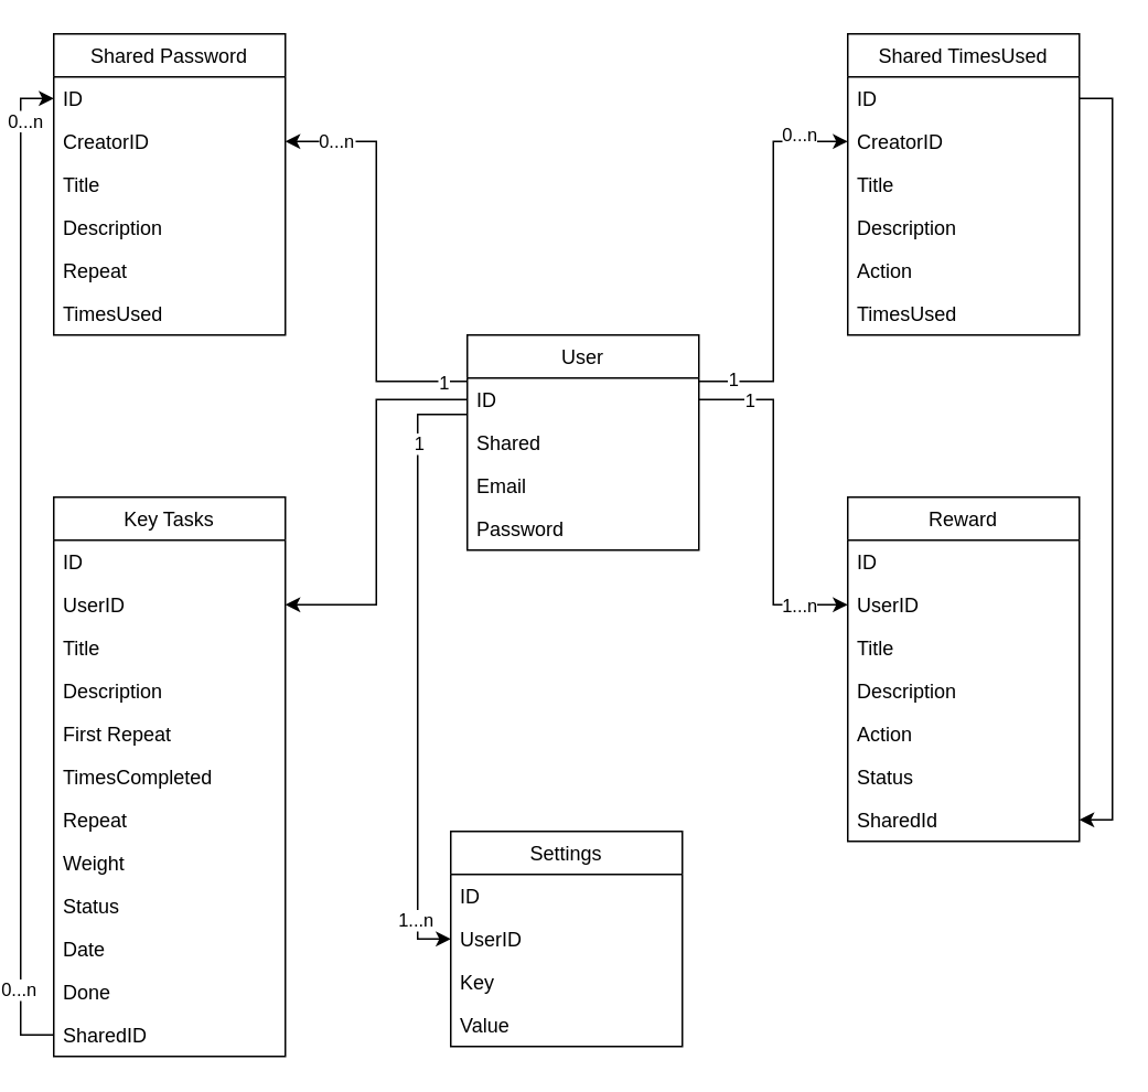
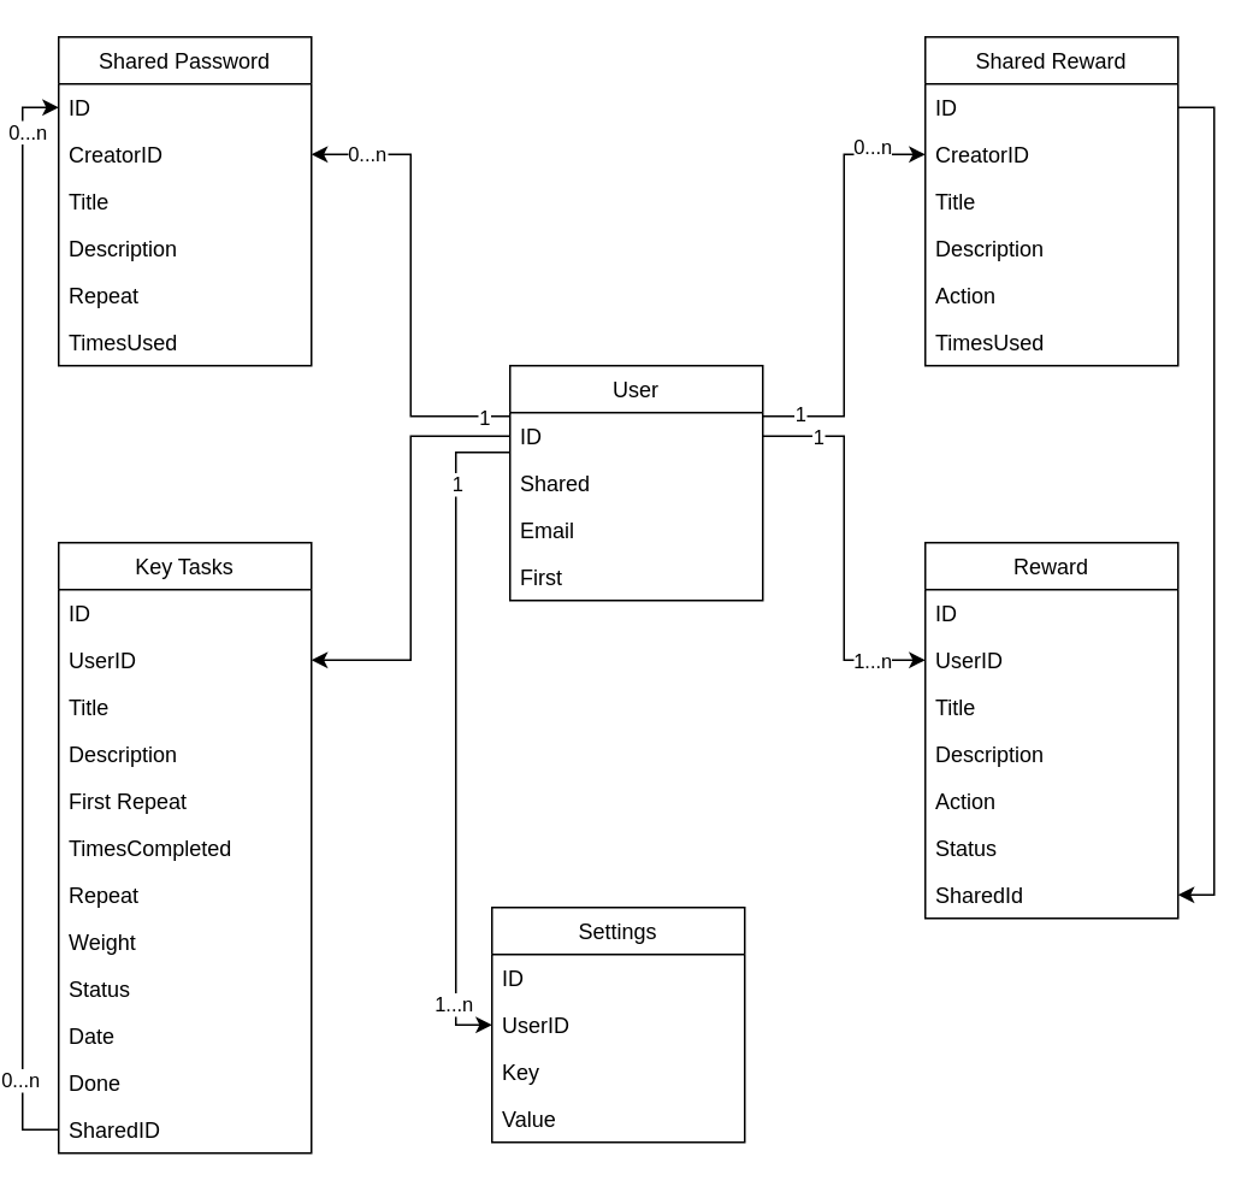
  <mxCell id="0" />
  <mxCell id="1" parent="0" />
  <mxCell id="2" value="User" style="swimlane;fontStyle=0;childLayout=stackLayout;horizontal=1;startSize=26;fillColor=none;horizontalStack=0;resizeParent=1;resizeParentMax=0;resizeLast=0;collapsible=1;marginBottom=0;" vertex="1" parent="1"><mxGeometry x="270" y="202" width="140" height="130" as="geometry"><mxRectangle x="360" y="240" width="60" height="26" as="alternateBounds" /></mxGeometry></mxCell>
  <mxCell id="3" value="ID" style="text;strokeColor=none;fillColor=none;align=left;verticalAlign=top;spacingLeft=4;spacingRight=4;overflow=hidden;rotatable=0;points=[[0,0.5],[1,0.5]];portConstraint=eastwest;" vertex="1" parent="2"><mxGeometry y="26" width="140" height="26" as="geometry" /></mxCell>
  <mxCell id="4" value="Shared" style="text;strokeColor=none;fillColor=none;align=left;verticalAlign=top;spacingLeft=4;spacingRight=4;overflow=hidden;rotatable=0;points=[[0,0.5],[1,0.5]];portConstraint=eastwest;" vertex="1" parent="2"><mxGeometry y="52" width="140" height="26" as="geometry" /></mxCell>
  <mxCell id="5" value="Email&#10;" style="text;strokeColor=none;fillColor=none;align=left;verticalAlign=top;spacingLeft=4;spacingRight=4;overflow=hidden;rotatable=0;points=[[0,0.5],[1,0.5]];portConstraint=eastwest;" vertex="1" parent="2"><mxGeometry y="78" width="140" height="26" as="geometry" /></mxCell>
- <mxCell id="6" value="Password" style="text;strokeColor=none;fillColor=none;align=left;verticalAlign=top;spacingLeft=4;spacingRight=4;overflow=hidden;rotatable=0;points=[[0,0.5],[1,0.5]];portConstraint=eastwest;" vertex="1" parent="2"><mxGeometry y="104" width="140" height="26" as="geometry" /></mxCell>
+ <mxCell id="6" value="First" style="text;strokeColor=none;fillColor=none;align=left;verticalAlign=top;spacingLeft=4;spacingRight=4;overflow=hidden;rotatable=0;points=[[0,0.5],[1,0.5]];portConstraint=eastwest;" vertex="1" parent="2"><mxGeometry y="104" width="140" height="26" as="geometry" /></mxCell>
  <mxCell id="7" style="edgeStyle=orthogonalEdgeStyle;rounded=0;orthogonalLoop=1;jettySize=auto;html=1;exitX=1;exitY=0.5;exitDx=0;exitDy=0;" edge="1" parent="2" source="5" target="5"><mxGeometry relative="1" as="geometry" /></mxCell>
  <mxCell id="8" value="Key Tasks" style="swimlane;fontStyle=0;childLayout=stackLayout;horizontal=1;startSize=26;fillColor=none;horizontalStack=0;resizeParent=1;resizeParentMax=0;resizeLast=0;collapsible=1;marginBottom=0;" vertex="1" parent="1"><mxGeometry x="20" y="300" width="140" height="338" as="geometry" /></mxCell>
  <mxCell id="9" value="ID" style="text;strokeColor=none;fillColor=none;align=left;verticalAlign=top;spacingLeft=4;spacingRight=4;overflow=hidden;rotatable=0;points=[[0,0.5],[1,0.5]];portConstraint=eastwest;" vertex="1" parent="8"><mxGeometry y="26" width="140" height="26" as="geometry" /></mxCell>
  <mxCell id="10" value="UserID" style="text;strokeColor=none;fillColor=none;align=left;verticalAlign=top;spacingLeft=4;spacingRight=4;overflow=hidden;rotatable=0;points=[[0,0.5],[1,0.5]];portConstraint=eastwest;" vertex="1" parent="8"><mxGeometry y="52" width="140" height="26" as="geometry" /></mxCell>
  <mxCell id="11" value="Title&#10;" style="text;strokeColor=none;fillColor=none;align=left;verticalAlign=top;spacingLeft=4;spacingRight=4;overflow=hidden;rotatable=0;points=[[0,0.5],[1,0.5]];portConstraint=eastwest;" vertex="1" parent="8"><mxGeometry y="78" width="140" height="26" as="geometry" /></mxCell>
  <mxCell id="12" value="Description" style="text;strokeColor=none;fillColor=none;align=left;verticalAlign=top;spacingLeft=4;spacingRight=4;overflow=hidden;rotatable=0;points=[[0,0.5],[1,0.5]];portConstraint=eastwest;" vertex="1" parent="8"><mxGeometry y="104" width="140" height="26" as="geometry" /></mxCell>
  <mxCell id="13" value="First Repeat" style="text;strokeColor=none;fillColor=none;align=left;verticalAlign=top;spacingLeft=4;spacingRight=4;overflow=hidden;rotatable=0;points=[[0,0.5],[1,0.5]];portConstraint=eastwest;" vertex="1" parent="8"><mxGeometry y="130" width="140" height="26" as="geometry" /></mxCell>
  <mxCell id="14" value="TimesCompleted" style="text;strokeColor=none;fillColor=none;align=left;verticalAlign=top;spacingLeft=4;spacingRight=4;overflow=hidden;rotatable=0;points=[[0,0.5],[1,0.5]];portConstraint=eastwest;" vertex="1" parent="8"><mxGeometry y="156" width="140" height="26" as="geometry" /></mxCell>
  <mxCell id="15" value="Repeat" style="text;strokeColor=none;fillColor=none;align=left;verticalAlign=top;spacingLeft=4;spacingRight=4;overflow=hidden;rotatable=0;points=[[0,0.5],[1,0.5]];portConstraint=eastwest;" vertex="1" parent="8"><mxGeometry y="182" width="140" height="26" as="geometry" /></mxCell>
  <mxCell id="16" value="Weight" style="text;strokeColor=none;fillColor=none;align=left;verticalAlign=top;spacingLeft=4;spacingRight=4;overflow=hidden;rotatable=0;points=[[0,0.5],[1,0.5]];portConstraint=eastwest;" vertex="1" parent="8"><mxGeometry y="208" width="140" height="26" as="geometry" /></mxCell>
  <mxCell id="17" value="Status" style="text;strokeColor=none;fillColor=none;align=left;verticalAlign=top;spacingLeft=4;spacingRight=4;overflow=hidden;rotatable=0;points=[[0,0.5],[1,0.5]];portConstraint=eastwest;" vertex="1" parent="8"><mxGeometry y="234" width="140" height="26" as="geometry" /></mxCell>
  <mxCell id="18" value="Date" style="text;strokeColor=none;fillColor=none;align=left;verticalAlign=top;spacingLeft=4;spacingRight=4;overflow=hidden;rotatable=0;points=[[0,0.5],[1,0.5]];portConstraint=eastwest;" vertex="1" parent="8"><mxGeometry y="260" width="140" height="26" as="geometry" /></mxCell>
  <mxCell id="19" value="Done" style="text;strokeColor=none;fillColor=none;align=left;verticalAlign=top;spacingLeft=4;spacingRight=4;overflow=hidden;rotatable=0;points=[[0,0.5],[1,0.5]];portConstraint=eastwest;" vertex="1" parent="8"><mxGeometry y="286" width="140" height="26" as="geometry" /></mxCell>
  <mxCell id="20" value="SharedID" style="text;strokeColor=none;fillColor=none;align=left;verticalAlign=top;spacingLeft=4;spacingRight=4;overflow=hidden;rotatable=0;points=[[0,0.5],[1,0.5]];portConstraint=eastwest;" vertex="1" parent="8"><mxGeometry y="312" width="140" height="26" as="geometry" /></mxCell>
  <mxCell id="21" value="Shared Password" style="swimlane;fontStyle=0;childLayout=stackLayout;horizontal=1;startSize=26;fillColor=none;horizontalStack=0;resizeParent=1;resizeParentMax=0;resizeLast=0;collapsible=1;marginBottom=0;" vertex="1" parent="1"><mxGeometry x="20" y="20" width="140" height="182" as="geometry" /></mxCell>
  <mxCell id="22" value="ID" style="text;strokeColor=none;fillColor=none;align=left;verticalAlign=top;spacingLeft=4;spacingRight=4;overflow=hidden;rotatable=0;points=[[0,0.5],[1,0.5]];portConstraint=eastwest;" vertex="1" parent="21"><mxGeometry y="26" width="140" height="26" as="geometry" /></mxCell>
  <mxCell id="23" value="CreatorID" style="text;strokeColor=none;fillColor=none;align=left;verticalAlign=top;spacingLeft=4;spacingRight=4;overflow=hidden;rotatable=0;points=[[0,0.5],[1,0.5]];portConstraint=eastwest;" vertex="1" parent="21"><mxGeometry y="52" width="140" height="26" as="geometry" /></mxCell>
  <mxCell id="24" value="Title" style="text;strokeColor=none;fillColor=none;align=left;verticalAlign=top;spacingLeft=4;spacingRight=4;overflow=hidden;rotatable=0;points=[[0,0.5],[1,0.5]];portConstraint=eastwest;" vertex="1" parent="21"><mxGeometry y="78" width="140" height="26" as="geometry" /></mxCell>
  <mxCell id="25" value="Description" style="text;strokeColor=none;fillColor=none;align=left;verticalAlign=top;spacingLeft=4;spacingRight=4;overflow=hidden;rotatable=0;points=[[0,0.5],[1,0.5]];portConstraint=eastwest;" vertex="1" parent="21"><mxGeometry y="104" width="140" height="26" as="geometry" /></mxCell>
  <mxCell id="26" value="Repeat" style="text;strokeColor=none;fillColor=none;align=left;verticalAlign=top;spacingLeft=4;spacingRight=4;overflow=hidden;rotatable=0;points=[[0,0.5],[1,0.5]];portConstraint=eastwest;" vertex="1" parent="21"><mxGeometry y="130" width="140" height="26" as="geometry" /></mxCell>
  <mxCell id="27" value="TimesUsed" style="text;strokeColor=none;fillColor=none;align=left;verticalAlign=top;spacingLeft=4;spacingRight=4;overflow=hidden;rotatable=0;points=[[0,0.5],[1,0.5]];portConstraint=eastwest;" vertex="1" parent="21"><mxGeometry y="156" width="140" height="26" as="geometry" /></mxCell>
- <mxCell id="28" value="Shared TimesUsed" style="swimlane;fontStyle=0;childLayout=stackLayout;horizontal=1;startSize=26;fillColor=none;horizontalStack=0;resizeParent=1;resizeParentMax=0;resizeLast=0;collapsible=1;marginBottom=0;" vertex="1" parent="1"><mxGeometry x="500" y="20" width="140" height="182" as="geometry" /></mxCell>
+ <mxCell id="28" value="Shared Reward" style="swimlane;fontStyle=0;childLayout=stackLayout;horizontal=1;startSize=26;fillColor=none;horizontalStack=0;resizeParent=1;resizeParentMax=0;resizeLast=0;collapsible=1;marginBottom=0;" vertex="1" parent="1"><mxGeometry x="500" y="20" width="140" height="182" as="geometry" /></mxCell>
  <mxCell id="29" value="ID" style="text;strokeColor=none;fillColor=none;align=left;verticalAlign=top;spacingLeft=4;spacingRight=4;overflow=hidden;rotatable=0;points=[[0,0.5],[1,0.5]];portConstraint=eastwest;" vertex="1" parent="28"><mxGeometry y="26" width="140" height="26" as="geometry" /></mxCell>
  <mxCell id="30" value="CreatorID" style="text;strokeColor=none;fillColor=none;align=left;verticalAlign=top;spacingLeft=4;spacingRight=4;overflow=hidden;rotatable=0;points=[[0,0.5],[1,0.5]];portConstraint=eastwest;" vertex="1" parent="28"><mxGeometry y="52" width="140" height="26" as="geometry" /></mxCell>
  <mxCell id="31" value="Title" style="text;strokeColor=none;fillColor=none;align=left;verticalAlign=top;spacingLeft=4;spacingRight=4;overflow=hidden;rotatable=0;points=[[0,0.5],[1,0.5]];portConstraint=eastwest;" vertex="1" parent="28"><mxGeometry y="78" width="140" height="26" as="geometry" /></mxCell>
  <mxCell id="32" value="Description" style="text;strokeColor=none;fillColor=none;align=left;verticalAlign=top;spacingLeft=4;spacingRight=4;overflow=hidden;rotatable=0;points=[[0,0.5],[1,0.5]];portConstraint=eastwest;" vertex="1" parent="28"><mxGeometry y="104" width="140" height="26" as="geometry" /></mxCell>
  <mxCell id="33" value="Action" style="text;strokeColor=none;fillColor=none;align=left;verticalAlign=top;spacingLeft=4;spacingRight=4;overflow=hidden;rotatable=0;points=[[0,0.5],[1,0.5]];portConstraint=eastwest;" vertex="1" parent="28"><mxGeometry y="130" width="140" height="26" as="geometry" /></mxCell>
  <mxCell id="34" value="TimesUsed" style="text;strokeColor=none;fillColor=none;align=left;verticalAlign=top;spacingLeft=4;spacingRight=4;overflow=hidden;rotatable=0;points=[[0,0.5],[1,0.5]];portConstraint=eastwest;" vertex="1" parent="28"><mxGeometry y="156" width="140" height="26" as="geometry" /></mxCell>
  <mxCell id="35" value="Reward" style="swimlane;fontStyle=0;childLayout=stackLayout;horizontal=1;startSize=26;fillColor=none;horizontalStack=0;resizeParent=1;resizeParentMax=0;resizeLast=0;collapsible=1;marginBottom=0;" vertex="1" parent="1"><mxGeometry x="500" y="300" width="140" height="208" as="geometry" /></mxCell>
  <mxCell id="36" value="ID" style="text;strokeColor=none;fillColor=none;align=left;verticalAlign=top;spacingLeft=4;spacingRight=4;overflow=hidden;rotatable=0;points=[[0,0.5],[1,0.5]];portConstraint=eastwest;" vertex="1" parent="35"><mxGeometry y="26" width="140" height="26" as="geometry" /></mxCell>
  <mxCell id="37" value="UserID" style="text;strokeColor=none;fillColor=none;align=left;verticalAlign=top;spacingLeft=4;spacingRight=4;overflow=hidden;rotatable=0;points=[[0,0.5],[1,0.5]];portConstraint=eastwest;" vertex="1" parent="35"><mxGeometry y="52" width="140" height="26" as="geometry" /></mxCell>
  <mxCell id="38" value="Title" style="text;strokeColor=none;fillColor=none;align=left;verticalAlign=top;spacingLeft=4;spacingRight=4;overflow=hidden;rotatable=0;points=[[0,0.5],[1,0.5]];portConstraint=eastwest;" vertex="1" parent="35"><mxGeometry y="78" width="140" height="26" as="geometry" /></mxCell>
  <mxCell id="39" value="Description" style="text;strokeColor=none;fillColor=none;align=left;verticalAlign=top;spacingLeft=4;spacingRight=4;overflow=hidden;rotatable=0;points=[[0,0.5],[1,0.5]];portConstraint=eastwest;" vertex="1" parent="35"><mxGeometry y="104" width="140" height="26" as="geometry" /></mxCell>
  <mxCell id="40" value="Action" style="text;strokeColor=none;fillColor=none;align=left;verticalAlign=top;spacingLeft=4;spacingRight=4;overflow=hidden;rotatable=0;points=[[0,0.5],[1,0.5]];portConstraint=eastwest;" vertex="1" parent="35"><mxGeometry y="130" width="140" height="26" as="geometry" /></mxCell>
  <mxCell id="41" value="Status" style="text;strokeColor=none;fillColor=none;align=left;verticalAlign=top;spacingLeft=4;spacingRight=4;overflow=hidden;rotatable=0;points=[[0,0.5],[1,0.5]];portConstraint=eastwest;" vertex="1" parent="35"><mxGeometry y="156" width="140" height="26" as="geometry" /></mxCell>
  <mxCell id="42" value="SharedId" style="text;strokeColor=none;fillColor=none;align=left;verticalAlign=top;spacingLeft=4;spacingRight=4;overflow=hidden;rotatable=0;points=[[0,0.5],[1,0.5]];portConstraint=eastwest;" vertex="1" parent="35"><mxGeometry y="182" width="140" height="26" as="geometry" /></mxCell>
  <mxCell id="43" style="edgeStyle=orthogonalEdgeStyle;rounded=0;orthogonalLoop=1;jettySize=auto;html=1;" edge="1" parent="1" source="3" target="23"><mxGeometry relative="1" as="geometry"><Array as="points"><mxPoint x="215" y="230" /><mxPoint x="215" y="85" /></Array></mxGeometry></mxCell>
  <mxCell id="44" value="1" style="edgeLabel;html=1;align=center;verticalAlign=middle;resizable=0;points=[];" vertex="1" connectable="0" parent="43"><mxGeometry x="-0.882" relative="1" as="geometry"><mxPoint as="offset" /></mxGeometry></mxCell>
  <mxCell id="45" value="n" style="edgeLabel;html=1;align=center;verticalAlign=middle;resizable=0;points=[];" vertex="1" connectable="0" parent="43"><mxGeometry x="0.702" relative="1" as="geometry"><mxPoint as="offset" /></mxGeometry></mxCell>
  <mxCell id="46" value="0...n" style="edgeLabel;html=1;align=center;verticalAlign=middle;resizable=0;points=[];" vertex="1" connectable="0" parent="43"><mxGeometry x="0.647" y="-1" relative="1" as="geometry"><mxPoint x="-15" as="offset" /></mxGeometry></mxCell>
  <mxCell id="47" style="edgeStyle=orthogonalEdgeStyle;rounded=0;orthogonalLoop=1;jettySize=auto;html=1;entryX=0;entryY=0.5;entryDx=0;entryDy=0;" edge="1" parent="1" source="3" target="30"><mxGeometry relative="1" as="geometry"><Array as="points"><mxPoint x="455" y="230" /><mxPoint x="455" y="85" /></Array></mxGeometry></mxCell>
  <mxCell id="48" value="1" style="edgeLabel;html=1;align=center;verticalAlign=middle;resizable=0;points=[];" vertex="1" connectable="0" parent="47"><mxGeometry x="-0.711" y="-3" relative="1" as="geometry"><mxPoint x="-14" y="-5" as="offset" /></mxGeometry></mxCell>
  <mxCell id="49" value="0...n" style="edgeLabel;html=1;align=center;verticalAlign=middle;resizable=0;points=[];" vertex="1" connectable="0" parent="47"><mxGeometry x="0.677" y="-3" relative="1" as="geometry"><mxPoint x="8" y="-8" as="offset" /></mxGeometry></mxCell>
  <mxCell id="50" style="edgeStyle=orthogonalEdgeStyle;rounded=0;orthogonalLoop=1;jettySize=auto;html=1;entryX=0;entryY=0.5;entryDx=0;entryDy=0;" edge="1" parent="1" source="3" target="37"><mxGeometry relative="1" as="geometry"><Array as="points"><mxPoint x="455" y="241" /><mxPoint x="455" y="365" /></Array></mxGeometry></mxCell>
  <mxCell id="51" value="1" style="edgeLabel;html=1;align=center;verticalAlign=middle;resizable=0;points=[];" vertex="1" connectable="0" parent="50"><mxGeometry x="-0.626" y="-2" relative="1" as="geometry"><mxPoint x="-10" y="-2" as="offset" /></mxGeometry></mxCell>
  <mxCell id="52" value="1...n" style="edgeLabel;html=1;align=center;verticalAlign=middle;resizable=0;points=[];" vertex="1" connectable="0" parent="50"><mxGeometry x="0.878" relative="1" as="geometry"><mxPoint x="-17" as="offset" /></mxGeometry></mxCell>
  <mxCell id="53" style="edgeStyle=orthogonalEdgeStyle;rounded=0;orthogonalLoop=1;jettySize=auto;html=1;entryX=1;entryY=0.5;entryDx=0;entryDy=0;" edge="1" parent="1" source="3" target="10"><mxGeometry relative="1" as="geometry" /></mxCell>
  <mxCell id="54" style="edgeStyle=orthogonalEdgeStyle;rounded=0;orthogonalLoop=1;jettySize=auto;html=1;entryX=0;entryY=0.5;entryDx=0;entryDy=0;" edge="1" parent="1" source="20" target="22"><mxGeometry relative="1" as="geometry" /></mxCell>
  <mxCell id="55" value="0...n" style="edgeLabel;html=1;align=center;verticalAlign=middle;resizable=0;points=[];" vertex="1" connectable="0" parent="54"><mxGeometry x="0.891" y="-2" relative="1" as="geometry"><mxPoint as="offset" /></mxGeometry></mxCell>
  <mxCell id="56" value="0...n" style="edgeLabel;html=1;align=center;verticalAlign=middle;resizable=0;points=[];" vertex="1" connectable="0" parent="54"><mxGeometry x="-0.842" y="2" relative="1" as="geometry"><mxPoint as="offset" /></mxGeometry></mxCell>
  <mxCell id="57" value="Settings" style="swimlane;fontStyle=0;childLayout=stackLayout;horizontal=1;startSize=26;fillColor=none;horizontalStack=0;resizeParent=1;resizeParentMax=0;resizeLast=0;collapsible=1;marginBottom=0;" vertex="1" parent="1"><mxGeometry x="260" y="502" width="140" height="130" as="geometry" /></mxCell>
  <mxCell id="58" value="ID" style="text;strokeColor=none;fillColor=none;align=left;verticalAlign=top;spacingLeft=4;spacingRight=4;overflow=hidden;rotatable=0;points=[[0,0.5],[1,0.5]];portConstraint=eastwest;" vertex="1" parent="57"><mxGeometry y="26" width="140" height="26" as="geometry" /></mxCell>
  <mxCell id="59" value="UserID" style="text;strokeColor=none;fillColor=none;align=left;verticalAlign=top;spacingLeft=4;spacingRight=4;overflow=hidden;rotatable=0;points=[[0,0.5],[1,0.5]];portConstraint=eastwest;" vertex="1" parent="57"><mxGeometry y="52" width="140" height="26" as="geometry" /></mxCell>
  <mxCell id="60" value="Key" style="text;strokeColor=none;fillColor=none;align=left;verticalAlign=top;spacingLeft=4;spacingRight=4;overflow=hidden;rotatable=0;points=[[0,0.5],[1,0.5]];portConstraint=eastwest;" vertex="1" parent="57"><mxGeometry y="78" width="140" height="26" as="geometry" /></mxCell>
  <mxCell id="61" value="Value" style="text;strokeColor=none;fillColor=none;align=left;verticalAlign=top;spacingLeft=4;spacingRight=4;overflow=hidden;rotatable=0;points=[[0,0.5],[1,0.5]];portConstraint=eastwest;" vertex="1" parent="57"><mxGeometry y="104" width="140" height="26" as="geometry" /></mxCell>
  <mxCell id="62" style="edgeStyle=orthogonalEdgeStyle;rounded=0;orthogonalLoop=1;jettySize=auto;html=1;entryX=0;entryY=0.5;entryDx=0;entryDy=0;" edge="1" parent="1" source="3" target="59"><mxGeometry relative="1" as="geometry"><Array as="points"><mxPoint x="240" y="250" /><mxPoint x="240" y="567" /></Array></mxGeometry></mxCell>
  <mxCell id="63" value="1" style="edgeLabel;html=1;align=center;verticalAlign=middle;resizable=0;points=[];" vertex="1" connectable="0" parent="62"><mxGeometry x="-0.853" y="17" relative="1" as="geometry"><mxPoint x="-3" as="offset" /></mxGeometry></mxCell>
  <mxCell id="64" value="1...n" style="edgeLabel;html=1;align=center;verticalAlign=middle;resizable=0;points=[];" vertex="1" connectable="0" parent="62"><mxGeometry x="0.826" y="-2" relative="1" as="geometry"><mxPoint as="offset" /></mxGeometry></mxCell>
  <mxCell id="65" style="edgeStyle=orthogonalEdgeStyle;rounded=0;orthogonalLoop=1;jettySize=auto;html=1;entryX=1;entryY=0.5;entryDx=0;entryDy=0;" edge="1" parent="1" source="29" target="42"><mxGeometry relative="1" as="geometry"><Array as="points"><mxPoint x="660" y="59" /><mxPoint x="660" y="495" /></Array></mxGeometry></mxCell>
